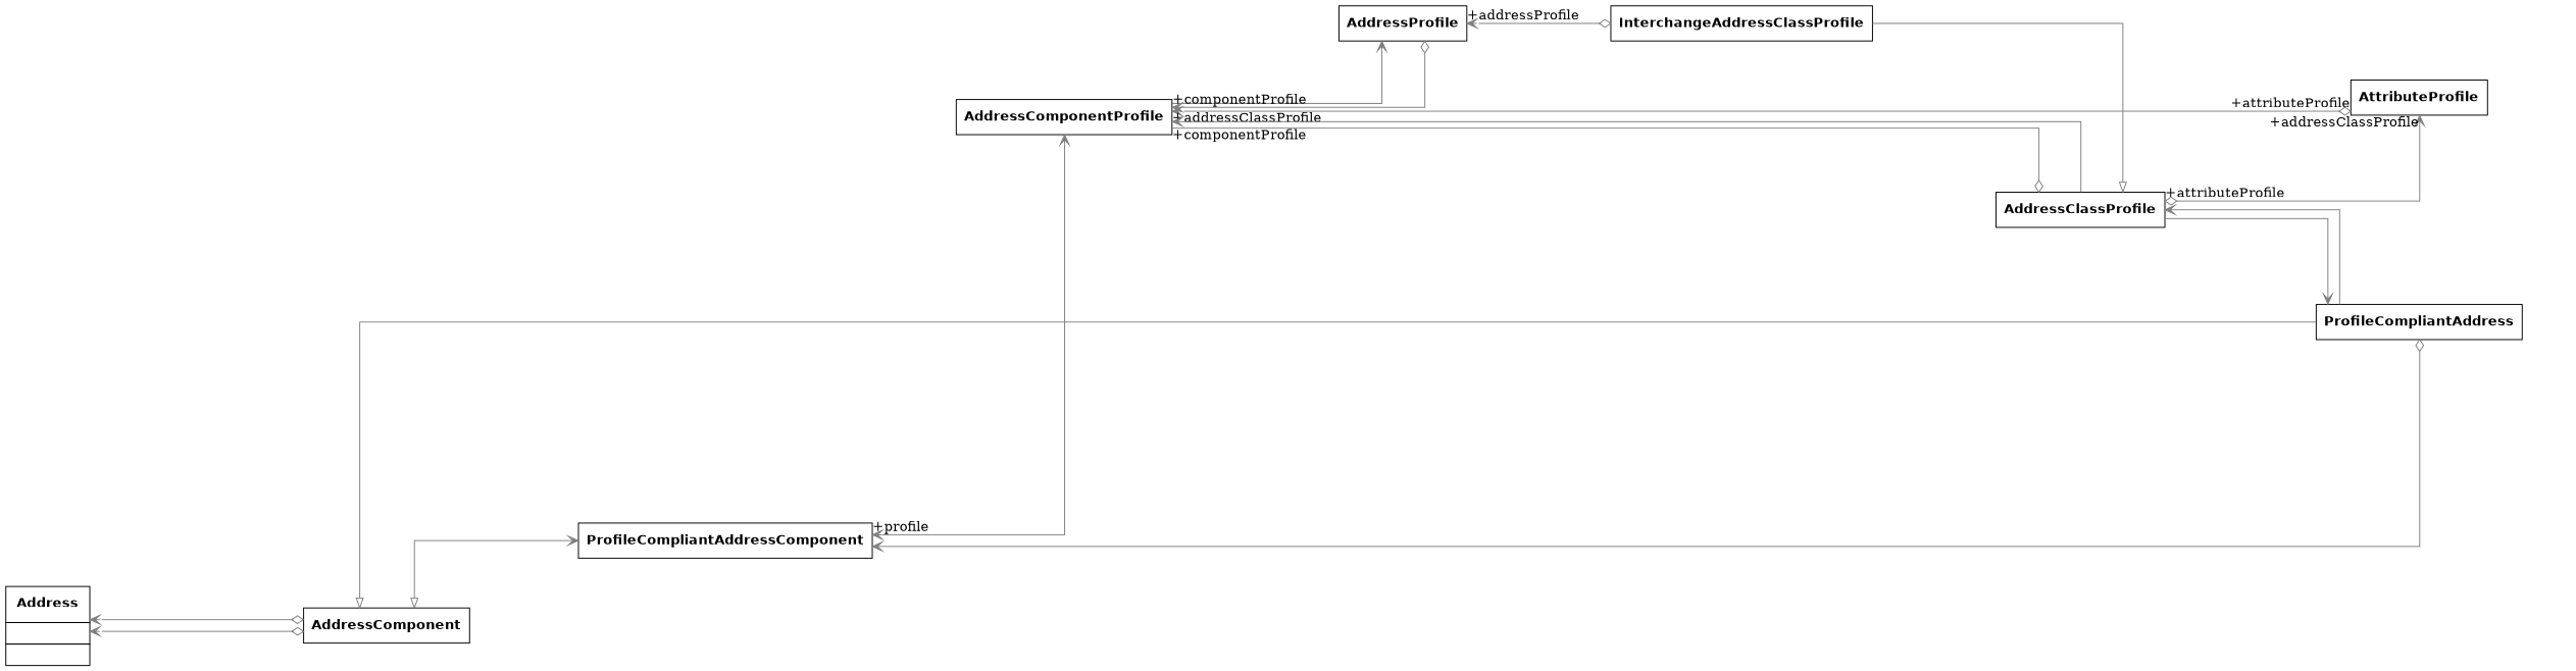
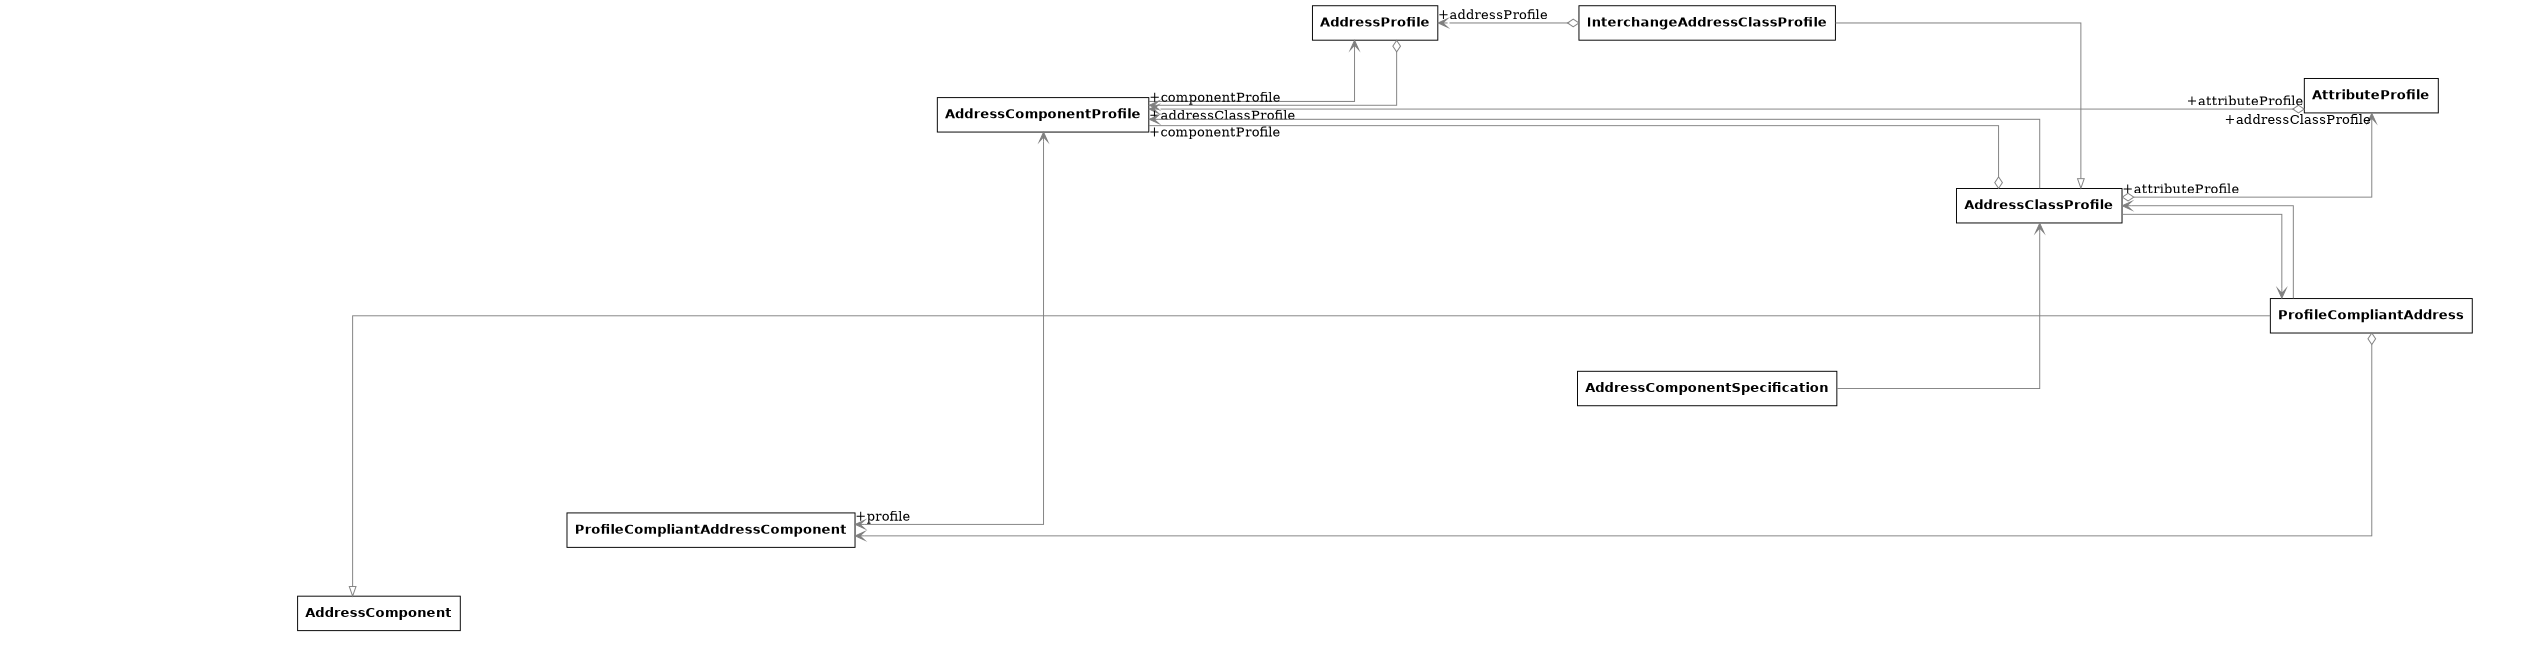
  digraph {
    nodesep="1.2.equally"
    rankdir=LR
    ranksep="1.2.equally"
    splines=ortho
    node [fontname="Helvetica-bold" shape=box]
    edge [arrowhead=vee arrowtail=onormal color=gray50 dir=both]
-   n1 [fontname=Helvetica label=<<TABLE BORDER="0" CELLBORDER="1" CELLSPACING="0" CELLPADDING="10">     <TR>     <TD><TABLE BORDER="0" CELLPADDING="0" CELLSPACING="0">     <TR><TD ALIGN="CENTER"><B>Address</B></TD></TR>   </TABLE>   </TD>   </TR>      <TR>     <TD><TABLE BORDER="0" CELLPADDING="0" CELLSPACING="0">     <TR><TD ALIGN="LEFT"></TD></TR>   </TABLE></TD>   </TR>      <TR>     <TD><TABLE BORDER="0" CELLPADDING="0" CELLSPACING="0">     <TR><TD ALIGN="LEFT"></TD></TR>   </TABLE></TD>   </TR>      </TABLE>> shape=plain]
    AddressComponent
    ProfileCompliantAddressComponent
    AddressComponentProfile
    AttributeProfile
    AddressProfile
    AddressClassProfile
    InterchangeAddressClassProfile
    ProfileCompliantAddress
-   n1 -> AddressComponent [arrowtail=odiamond]
-   AddressComponent -> n1 [arrowhead=odiamond arrowtail=vee]
-   AddressComponent -> ProfileCompliantAddressComponent
+   AddressComponentSpecification
    ProfileCompliantAddressComponent -> AddressComponentProfile [arrowtail=vee taillabel="+profile"]
    AddressComponentProfile -> AttributeProfile [arrowtail=odiamond headlabel="+addressClassProfile" taillabel="+attributeProfile"]
    AddressComponentProfile -> AddressProfile [dir=direct]
    AddressComponentProfile -> AddressClassProfile [arrowhead=odiamond dir=direct taillabel="+componentProfile"]
    AddressProfile -> AddressComponentProfile [arrowtail=odiamond headlabel="+componentProfile"]
    AddressProfile -> InterchangeAddressClassProfile [arrowtail=odiamond headlabel="+addressProfile"]
    AddressClassProfile -> AddressComponentProfile [dir=direct]
    AddressClassProfile -> AttributeProfile [arrowtail=odiamond headlabel="+addressClassProfile" taillabel="+attributeProfile"]
    AddressClassProfile -> ProfileCompliantAddress [dir=direct]
    InterchangeAddressClassProfile -> AddressClassProfile [arrowhead=onormal dir=direct]
    ProfileCompliantAddress -> AddressComponent [arrowhead=onormal dir=direct]
    ProfileCompliantAddress -> ProfileCompliantAddressComponent [arrowtail=odiamond]
    ProfileCompliantAddress -> AddressClassProfile [dir=direct]
+   AddressComponentSpecification -> AddressClassProfile [dir=direct]
  }
